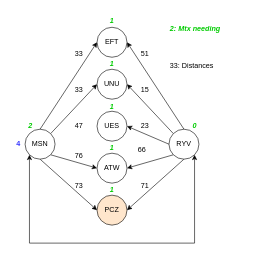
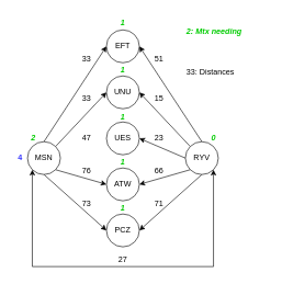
  <mxCell id="0" />
  <mxCell id="1" parent="0" />
  <mxCell id="2" style="rounded=0;orthogonalLoop=1;jettySize=auto;html=1;exitX=1;exitY=0;exitDx=0;exitDy=0;entryX=0;entryY=0.5;entryDx=0;entryDy=0;" parent="1" source="7" target="15" edge="1"><mxGeometry relative="1" as="geometry" /></mxCell>
  <mxCell id="3" style="rounded=0;orthogonalLoop=1;jettySize=auto;html=1;exitX=1;exitY=1;exitDx=0;exitDy=0;entryX=0;entryY=0.5;entryDx=0;entryDy=0;" parent="1" source="7" target="16" edge="1"><mxGeometry relative="1" as="geometry" /></mxCell>
  <mxCell id="4" style="rounded=0;orthogonalLoop=1;jettySize=auto;html=1;exitX=0.5;exitY=1;exitDx=0;exitDy=0;entryX=0;entryY=0.5;entryDx=0;entryDy=0;" parent="1" source="7" target="17" edge="1"><mxGeometry relative="1" as="geometry" /></mxCell>
  <mxCell id="5" style="rounded=0;orthogonalLoop=1;jettySize=auto;html=1;exitX=0.5;exitY=0;exitDx=0;exitDy=0;entryX=0;entryY=0.5;entryDx=0;entryDy=0;" parent="1" source="7" target="33" edge="1"><mxGeometry relative="1" as="geometry" /></mxCell>
  <mxCell id="6" style="edgeStyle=orthogonalEdgeStyle;rounded=0;orthogonalLoop=1;jettySize=auto;html=1;exitX=0;exitY=1;exitDx=0;exitDy=0;entryX=1;entryY=1;entryDx=0;entryDy=0;endArrow=classic;endFill=1;startArrow=classic;startFill=1;" parent="1" source="7" target="13" edge="1"><mxGeometry relative="1" as="geometry"><Array as="points"><mxPoint x="48" y="405" /><mxPoint x="324" y="405" /></Array></mxGeometry></mxCell>
  <mxCell id="7" value="MSN" style="ellipse;whiteSpace=wrap;html=1;aspect=fixed;" parent="1" vertex="1"><mxGeometry x="41" y="215" width="50" height="50" as="geometry" /></mxCell>
  <mxCell id="8" style="rounded=0;orthogonalLoop=1;jettySize=auto;html=1;exitX=0;exitY=0;exitDx=0;exitDy=0;entryX=1;entryY=0.5;entryDx=0;entryDy=0;" parent="1" source="13" target="15" edge="1"><mxGeometry relative="1" as="geometry" /></mxCell>
  <mxCell id="9" style="rounded=0;orthogonalLoop=1;jettySize=auto;html=1;exitX=0;exitY=0.5;exitDx=0;exitDy=0;entryX=1;entryY=0.5;entryDx=0;entryDy=0;" parent="1" source="13" target="14" edge="1"><mxGeometry relative="1" as="geometry" /></mxCell>
  <mxCell id="10" style="rounded=0;orthogonalLoop=1;jettySize=auto;html=1;exitX=0;exitY=1;exitDx=0;exitDy=0;entryX=1;entryY=0.5;entryDx=0;entryDy=0;" parent="1" source="13" target="16" edge="1"><mxGeometry relative="1" as="geometry" /></mxCell>
  <mxCell id="11" style="rounded=0;orthogonalLoop=1;jettySize=auto;html=1;exitX=0.5;exitY=1;exitDx=0;exitDy=0;entryX=1;entryY=0.5;entryDx=0;entryDy=0;" parent="1" source="13" target="17" edge="1"><mxGeometry relative="1" as="geometry" /></mxCell>
  <mxCell id="12" style="rounded=0;orthogonalLoop=1;jettySize=auto;html=1;exitX=0.5;exitY=0;exitDx=0;exitDy=0;entryX=1;entryY=0.5;entryDx=0;entryDy=0;" parent="1" source="13" target="33" edge="1"><mxGeometry relative="1" as="geometry" /></mxCell>
  <mxCell id="13" value="RYV" style="ellipse;whiteSpace=wrap;html=1;aspect=fixed;" parent="1" vertex="1"><mxGeometry x="281" y="215" width="50" height="50" as="geometry" /></mxCell>
  <mxCell id="14" value="UES" style="ellipse;whiteSpace=wrap;html=1;aspect=fixed;" parent="1" vertex="1"><mxGeometry x="161" y="185" width="50" height="50" as="geometry" /></mxCell>
  <mxCell id="15" value="UNU" style="ellipse;whiteSpace=wrap;html=1;aspect=fixed;" parent="1" vertex="1"><mxGeometry x="161" y="115" width="50" height="50" as="geometry" /></mxCell>
  <mxCell id="16" value="ATW" style="ellipse;whiteSpace=wrap;html=1;aspect=fixed;" parent="1" vertex="1"><mxGeometry x="161" y="255" width="50" height="50" as="geometry" /></mxCell>
- <mxCell id="17" value="PCZ" style="ellipse;whiteSpace=wrap;html=1;aspect=fixed;fillColor=#ffe6cc;" parent="1" vertex="1"><mxGeometry x="161" y="325" width="50" height="50" as="geometry" /></mxCell>
+ <mxCell id="17" value="PCZ" style="ellipse;whiteSpace=wrap;html=1;aspect=fixed;" parent="1" vertex="1"><mxGeometry x="161" y="325" width="50" height="50" as="geometry" /></mxCell>
  <mxCell id="18" value="4" style="text;html=1;strokeColor=none;fillColor=none;align=center;verticalAlign=middle;whiteSpace=wrap;rounded=0;fontColor=#3333FF;fontStyle=1" parent="1" vertex="1"><mxGeometry x="20" y="225" width="20" height="30" as="geometry" /></mxCell>
  <mxCell id="19" value="33" style="text;html=1;strokeColor=none;fillColor=none;align=center;verticalAlign=middle;whiteSpace=wrap;rounded=0;" parent="1" vertex="1"><mxGeometry x="121" y="135" width="20" height="30" as="geometry" /></mxCell>
  <mxCell id="20" value="71" style="text;html=1;strokeColor=none;fillColor=none;align=center;verticalAlign=middle;whiteSpace=wrap;rounded=0;" parent="1" vertex="1"><mxGeometry x="231" y="295" width="20" height="30" as="geometry" /></mxCell>
- <mxCell id="21" value="66" style="text;html=1;strokeColor=none;fillColor=none;align=center;verticalAlign=middle;whiteSpace=wrap;rounded=0;" parent="1" vertex="1"><mxGeometry x="226" y="235" width="20" height="30" as="geometry" /></mxCell>
+ <mxCell id="21" value="66" style="text;html=1;strokeColor=none;fillColor=none;align=center;verticalAlign=middle;whiteSpace=wrap;rounded=0;" parent="1" vertex="1"><mxGeometry x="231" y="245" width="20" height="30" as="geometry" /></mxCell>
  <mxCell id="22" value="23" style="text;html=1;strokeColor=none;fillColor=none;align=center;verticalAlign=middle;whiteSpace=wrap;rounded=0;" parent="1" vertex="1"><mxGeometry x="231" y="195" width="20" height="30" as="geometry" /></mxCell>
  <mxCell id="23" value="15" style="text;html=1;strokeColor=none;fillColor=none;align=center;verticalAlign=middle;whiteSpace=wrap;rounded=0;" parent="1" vertex="1"><mxGeometry x="231" y="135" width="20" height="30" as="geometry" /></mxCell>
  <mxCell id="24" value="73" style="text;html=1;strokeColor=none;fillColor=none;align=center;verticalAlign=middle;whiteSpace=wrap;rounded=0;" parent="1" vertex="1"><mxGeometry x="121" y="295" width="20" height="30" as="geometry" /></mxCell>
  <mxCell id="25" value="76" style="text;html=1;strokeColor=none;fillColor=none;align=center;verticalAlign=middle;whiteSpace=wrap;rounded=0;" parent="1" vertex="1"><mxGeometry x="121" y="245" width="20" height="30" as="geometry" /></mxCell>
  <mxCell id="26" value="47" style="text;html=1;strokeColor=none;fillColor=none;align=center;verticalAlign=middle;whiteSpace=wrap;rounded=0;" parent="1" vertex="1"><mxGeometry x="121" y="195" width="20" height="30" as="geometry" /></mxCell>
  <mxCell id="27" value="0" style="text;html=1;strokeColor=none;fillColor=none;align=center;verticalAlign=middle;whiteSpace=wrap;rounded=0;fontColor=#00CC00;fontStyle=3" parent="1" vertex="1"><mxGeometry x="314" y="194" width="20" height="30" as="geometry" /></mxCell>
  <mxCell id="28" value="1" style="text;html=1;strokeColor=none;fillColor=none;align=center;verticalAlign=middle;whiteSpace=wrap;rounded=0;fontColor=#00CC00;fontStyle=3" parent="1" vertex="1"><mxGeometry x="176" y="302" width="20" height="30" as="geometry" /></mxCell>
  <mxCell id="29" value="1" style="text;html=1;strokeColor=none;fillColor=none;align=center;verticalAlign=middle;whiteSpace=wrap;rounded=0;fontColor=#00CC00;fontStyle=3" parent="1" vertex="1"><mxGeometry x="176" y="231" width="20" height="30" as="geometry" /></mxCell>
  <mxCell id="30" value="1" style="text;html=1;strokeColor=none;fillColor=none;align=center;verticalAlign=middle;whiteSpace=wrap;rounded=0;fontColor=#00CC00;fontStyle=3" parent="1" vertex="1"><mxGeometry x="176" y="162" width="20" height="30" as="geometry" /></mxCell>
  <mxCell id="31" value="1" style="text;html=1;strokeColor=none;fillColor=none;align=center;verticalAlign=middle;whiteSpace=wrap;rounded=0;fontColor=#00CC00;fontStyle=3" parent="1" vertex="1"><mxGeometry x="176" y="91" width="20" height="30" as="geometry" /></mxCell>
  <mxCell id="32" value="2" style="text;html=1;strokeColor=none;fillColor=none;align=center;verticalAlign=middle;whiteSpace=wrap;rounded=0;fontColor=#00CC00;fontStyle=3" parent="1" vertex="1"><mxGeometry x="40" y="194" width="20" height="30" as="geometry" /></mxCell>
  <mxCell id="33" value="EFT" style="ellipse;whiteSpace=wrap;html=1;aspect=fixed;" parent="1" vertex="1"><mxGeometry x="161" y="45" width="50" height="50" as="geometry" /></mxCell>
  <mxCell id="34" value="1" style="text;html=1;strokeColor=none;fillColor=none;align=center;verticalAlign=middle;whiteSpace=wrap;rounded=0;fontColor=#00CC00;fontStyle=3" parent="1" vertex="1"><mxGeometry x="176" y="20" width="20" height="30" as="geometry" /></mxCell>
  <mxCell id="35" value="33" style="text;html=1;strokeColor=none;fillColor=none;align=center;verticalAlign=middle;whiteSpace=wrap;rounded=0;" parent="1" vertex="1"><mxGeometry x="121" y="75" width="20" height="30" as="geometry" /></mxCell>
  <mxCell id="36" value="51" style="text;html=1;strokeColor=none;fillColor=none;align=center;verticalAlign=middle;whiteSpace=wrap;rounded=0;" parent="1" vertex="1"><mxGeometry x="231" y="75" width="20" height="30" as="geometry" /></mxCell>
  <mxCell id="37" value="2:&amp;nbsp;Mtx needing" style="text;html=1;strokeColor=none;fillColor=none;align=left;verticalAlign=middle;whiteSpace=wrap;rounded=0;fontColor=#00CC00;fontStyle=3" parent="1" vertex="1"><mxGeometry x="281" y="35" width="115" height="25" as="geometry" /></mxCell>
  <mxCell id="38" value="33: Distances&amp;nbsp;" style="text;html=1;strokeColor=none;fillColor=none;align=left;verticalAlign=middle;whiteSpace=wrap;rounded=0;" parent="1" vertex="1"><mxGeometry x="281" y="95" width="125" height="30" as="geometry" /></mxCell>
+ <mxCell id="39" value="27" style="text;html=1;strokeColor=none;fillColor=none;align=center;verticalAlign=middle;whiteSpace=wrap;rounded=0;" parent="1" vertex="1"><mxGeometry x="176" y="380" width="20" height="30" as="geometry" /></mxCell>
